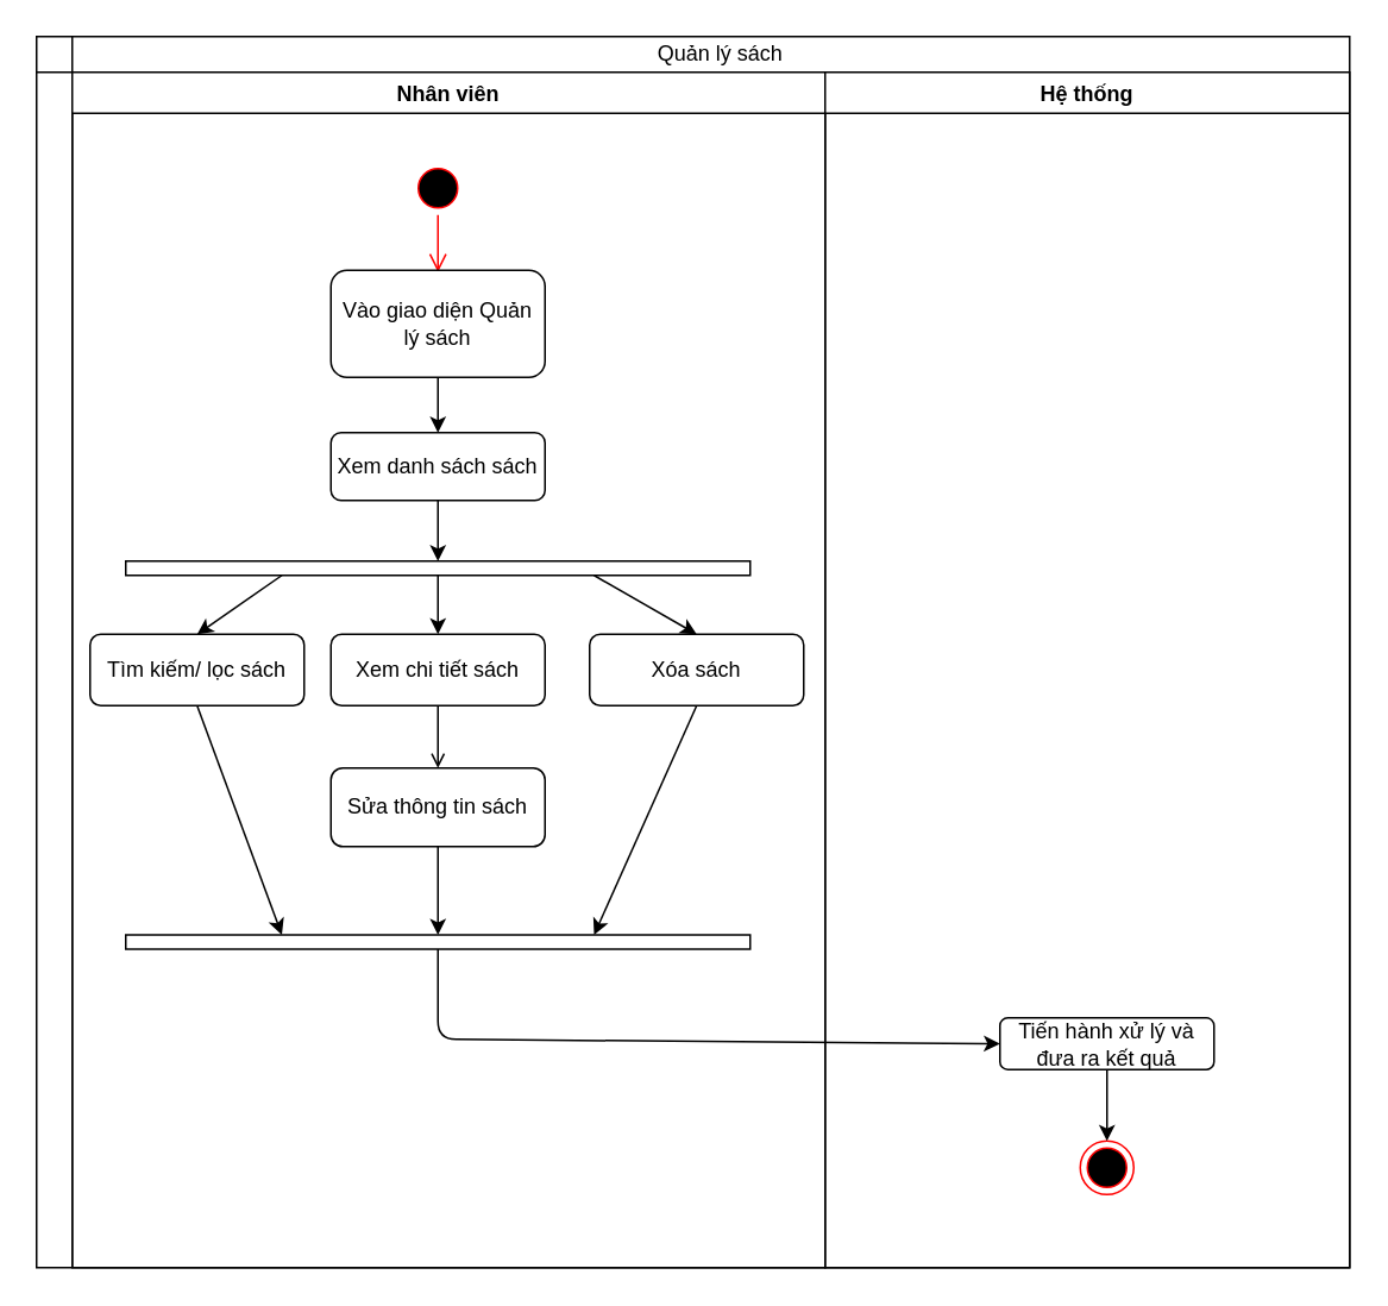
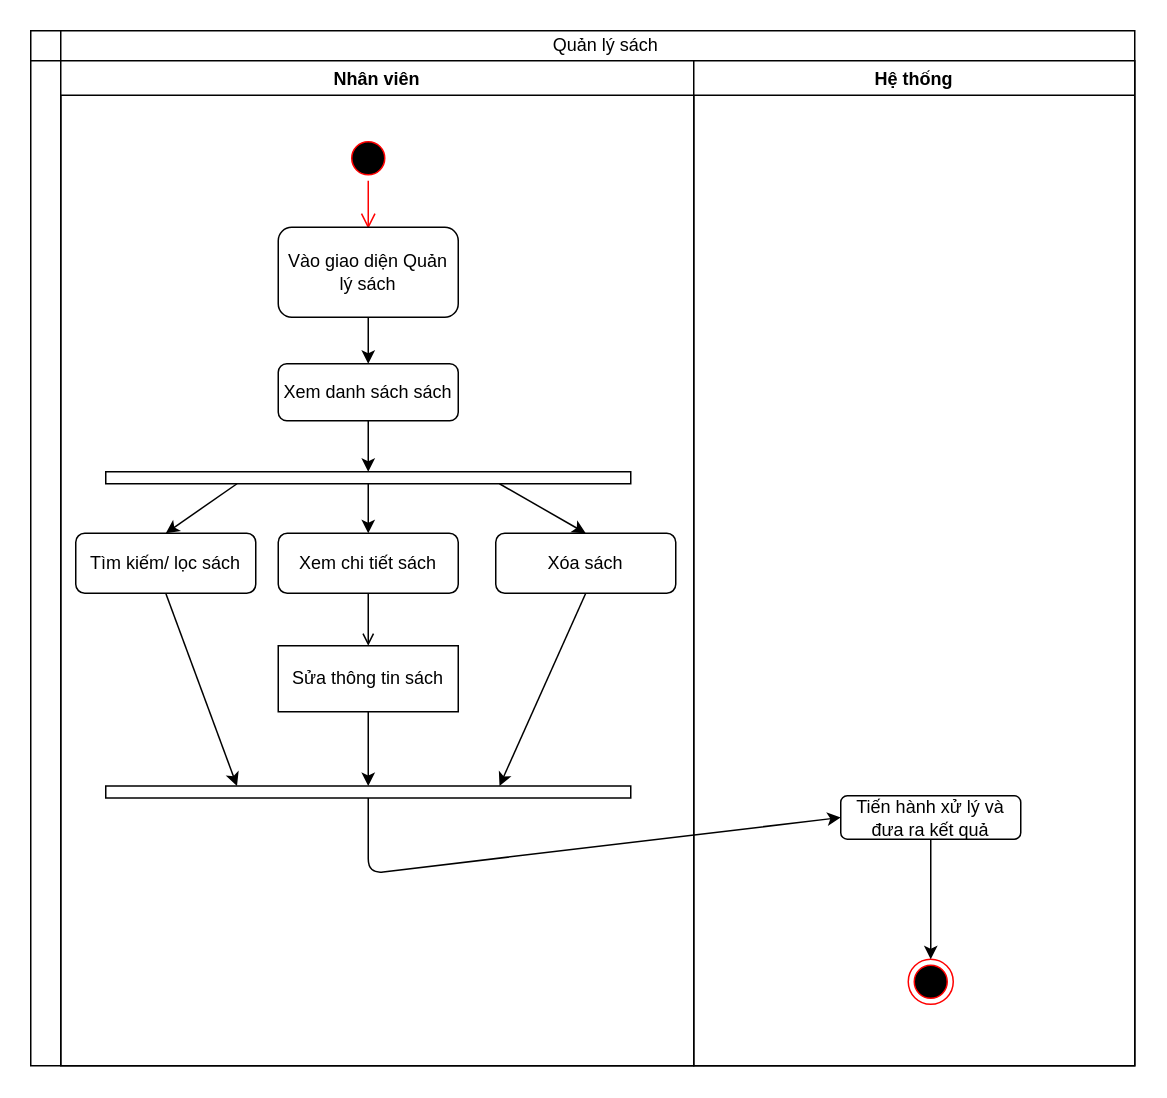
  <mxCell id="0" />
  <mxCell id="1" parent="0" />
  <mxCell id="2" value="" style="shape=internalStorage;whiteSpace=wrap;html=1;backgroundOutline=1;" vertex="1" parent="1"><mxGeometry x="20" y="20" width="736" height="690" as="geometry" /></mxCell>
  <mxCell id="3" value="Nhân viên" style="swimlane;" vertex="1" parent="1"><mxGeometry x="40" y="40" width="422" height="670" as="geometry" /></mxCell>
  <mxCell id="4" value="" style="ellipse;html=1;shape=startState;fillColor=#000000;strokeColor=#ff0000;" vertex="1" parent="3"><mxGeometry x="190" y="50" width="30" height="30" as="geometry" /></mxCell>
  <mxCell id="5" value="" style="edgeStyle=orthogonalEdgeStyle;html=1;verticalAlign=bottom;endArrow=open;endSize=8;strokeColor=#ff0000;" edge="1" parent="3" source="4"><mxGeometry relative="1" as="geometry"><mxPoint x="205" y="112" as="targetPoint" /></mxGeometry></mxCell>
  <mxCell id="6" value="Vào giao diện Quản lý sách" style="rounded=1;whiteSpace=wrap;html=1;" vertex="1" parent="3"><mxGeometry x="145" y="111" width="120" height="60" as="geometry" /></mxCell>
  <mxCell id="7" value="Xem danh sách sách" style="rounded=1;whiteSpace=wrap;html=1;" vertex="1" parent="3"><mxGeometry x="145" y="202" width="120" height="38" as="geometry" /></mxCell>
  <mxCell id="8" value="" style="endArrow=classic;html=1;exitX=0.5;exitY=1;exitDx=0;exitDy=0;entryX=0.5;entryY=0;entryDx=0;entryDy=0;" edge="1" parent="3" source="6" target="7"><mxGeometry width="50" height="50" relative="1" as="geometry"><mxPoint x="235" y="370" as="sourcePoint" /><mxPoint x="205" y="197" as="targetPoint" /></mxGeometry></mxCell>
  <mxCell id="9" value="Tìm kiếm/ lọc sách" style="rounded=1;whiteSpace=wrap;html=1;" vertex="1" parent="3"><mxGeometry x="10" y="315" width="120" height="40" as="geometry" /></mxCell>
  <mxCell id="10" value="" style="rounded=0;whiteSpace=wrap;html=1;" vertex="1" parent="3"><mxGeometry x="30" y="274" width="350" height="8" as="geometry" /></mxCell>
  <mxCell id="11" value="" style="endArrow=classic;html=1;exitX=0.5;exitY=1;exitDx=0;exitDy=0;entryX=0.5;entryY=0;entryDx=0;entryDy=0;" edge="1" parent="3" source="7" target="10"><mxGeometry width="50" height="50" relative="1" as="geometry"><mxPoint x="330" y="280" as="sourcePoint" /><mxPoint x="205" y="271" as="targetPoint" /></mxGeometry></mxCell>
  <mxCell id="12" value="" style="endArrow=classic;html=1;exitX=0.25;exitY=1;exitDx=0;exitDy=0;entryX=0.5;entryY=0;entryDx=0;entryDy=0;" edge="1" parent="3" source="10" target="9"><mxGeometry width="50" height="50" relative="1" as="geometry"><mxPoint x="50" y="264" as="sourcePoint" /><mxPoint x="100" y="214" as="targetPoint" /></mxGeometry></mxCell>
- <mxCell id="13" value="Sửa thông tin sách" style="rounded=1;whiteSpace=wrap;html=1;" vertex="1" parent="3"><mxGeometry x="145" y="390" width="120" height="44" as="geometry" /></mxCell>
+ <mxCell id="13" value="Sửa thông tin sách" style="whiteSpace=wrap;html=1;rounded=0;" vertex="1" parent="3"><mxGeometry x="145" y="390" width="120" height="44" as="geometry" /></mxCell>
  <mxCell id="14" value="Quản lý sách" style="text;html=1;strokeColor=none;fillColor=none;align=center;verticalAlign=middle;whiteSpace=wrap;rounded=0;" vertex="1" parent="1"><mxGeometry x="308.5" y="20" width="189" height="20" as="geometry" /></mxCell>
  <mxCell id="15" value="Hệ thống" style="swimlane;" vertex="1" parent="1"><mxGeometry x="462" y="40" width="294" height="670" as="geometry" /></mxCell>
- <mxCell id="16" value="Tiến hành xử lý và đưa ra kết quả" style="rounded=1;whiteSpace=wrap;html=1;" vertex="1" parent="15"><mxGeometry x="98" y="530" width="120" height="29" as="geometry" /></mxCell>
+ <mxCell id="16" value="Tiến hành xử lý và đưa ra kết quả" style="rounded=1;whiteSpace=wrap;html=1;" vertex="1" parent="15"><mxGeometry x="98" y="490" width="120" height="29" as="geometry" /></mxCell>
  <mxCell id="17" value="" style="ellipse;html=1;shape=endState;fillColor=#000000;strokeColor=#ff0000;" vertex="1" parent="15"><mxGeometry x="143" y="599" width="30" height="30" as="geometry" /></mxCell>
  <mxCell id="18" value="" style="endArrow=classic;html=1;exitX=0.5;exitY=1;exitDx=0;exitDy=0;entryX=0.5;entryY=0;entryDx=0;entryDy=0;" edge="1" parent="15" source="16" target="17"><mxGeometry width="50" height="50" relative="1" as="geometry"><mxPoint x="118" y="434" as="sourcePoint" /><mxPoint x="168" y="384" as="targetPoint" /></mxGeometry></mxCell>
  <mxCell id="19" value="Xem chi tiết sách" style="rounded=1;whiteSpace=wrap;html=1;" vertex="1" parent="1"><mxGeometry x="185" y="355" width="120" height="40" as="geometry" /></mxCell>
  <mxCell id="20" value="" style="endArrow=classic;html=1;exitX=0.5;exitY=1;exitDx=0;exitDy=0;entryX=0.5;entryY=0;entryDx=0;entryDy=0;" edge="1" parent="1" source="10" target="19"><mxGeometry width="50" height="50" relative="1" as="geometry"><mxPoint x="80" y="274" as="sourcePoint" /><mxPoint x="130" y="224" as="targetPoint" /></mxGeometry></mxCell>
  <mxCell id="21" value="Xóa sách" style="rounded=1;whiteSpace=wrap;html=1;" vertex="1" parent="1"><mxGeometry x="330" y="355" width="120" height="40" as="geometry" /></mxCell>
  <mxCell id="22" value="" style="endArrow=classic;html=1;exitX=0.75;exitY=1;exitDx=0;exitDy=0;entryX=0.5;entryY=0;entryDx=0;entryDy=0;" edge="1" parent="1" source="10" target="21"><mxGeometry width="50" height="50" relative="1" as="geometry"><mxPoint x="340" y="294" as="sourcePoint" /><mxPoint x="388" y="355" as="targetPoint" /></mxGeometry></mxCell>
  <mxCell id="23" value="" style="endArrow=open;html=1;exitX=0.5;exitY=1;exitDx=0;exitDy=0;entryX=0.5;entryY=0;entryDx=0;entryDy=0;" edge="1" parent="1" source="19" target="13"><mxGeometry width="50" height="50" relative="1" as="geometry"><mxPoint x="200" y="584" as="sourcePoint" /><mxPoint x="250" y="534" as="targetPoint" /></mxGeometry></mxCell>
  <mxCell id="24" value="" style="rounded=0;whiteSpace=wrap;html=1;" vertex="1" parent="1"><mxGeometry x="70" y="523.5" width="350" height="8" as="geometry" /></mxCell>
  <mxCell id="25" value="" style="endArrow=classic;html=1;exitX=0.5;exitY=1;exitDx=0;exitDy=0;entryX=0.25;entryY=0;entryDx=0;entryDy=0;" edge="1" parent="1" source="9" target="24"><mxGeometry width="50" height="50" relative="1" as="geometry"><mxPoint x="100" y="504" as="sourcePoint" /><mxPoint x="150" y="454" as="targetPoint" /></mxGeometry></mxCell>
  <mxCell id="26" value="" style="endArrow=classic;html=1;exitX=0.5;exitY=1;exitDx=0;exitDy=0;entryX=0.5;entryY=0;entryDx=0;entryDy=0;" edge="1" parent="1" source="13" target="24"><mxGeometry width="50" height="50" relative="1" as="geometry"><mxPoint x="350" y="514" as="sourcePoint" /><mxPoint x="400" y="464" as="targetPoint" /></mxGeometry></mxCell>
  <mxCell id="27" value="" style="endArrow=classic;html=1;exitX=0.5;exitY=1;exitDx=0;exitDy=0;entryX=0.75;entryY=0;entryDx=0;entryDy=0;" edge="1" parent="1" source="21" target="24"><mxGeometry width="50" height="50" relative="1" as="geometry"><mxPoint x="360" y="494" as="sourcePoint" /><mxPoint x="410" y="444" as="targetPoint" /></mxGeometry></mxCell>
  <mxCell id="28" value="" style="endArrow=classic;html=1;exitX=0.5;exitY=1;exitDx=0;exitDy=0;entryX=0;entryY=0.5;entryDx=0;entryDy=0;" edge="1" parent="1" source="24" target="16"><mxGeometry width="50" height="50" relative="1" as="geometry"><mxPoint x="300" y="614" as="sourcePoint" /><mxPoint x="350" y="564" as="targetPoint" /><Array as="points"><mxPoint x="245" y="582" /></Array></mxGeometry></mxCell>
